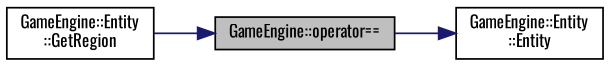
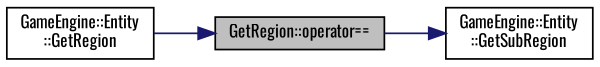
  digraph {
    fontname=Oswald
    rankdir=LR
    node [color=black fillcolor=white fontname=Oswald fontsize=10 shape=record style=filled]
    edge [color=midnightblue fontname=Oswald fontsize=10 labelfontname=Helvetica labelfontsize=10 style=solid]
-   n1 [fillcolor=grey75 fontcolor=black height=0.2 label="GameEngine::operator==" width=0.4]
-   n2 [height=0.2 label="GameEngine::Entity\l::Entity" width=0.4]
+   n1 [fillcolor=grey75 fontcolor=black height=0.2 label="GetRegion::operator==" width=0.4]
+   n2 [height=0.2 label="GameEngine::Entity\l::GetSubRegion" width=0.4]
    n3 [height=0.2 label="GameEngine::Entity\l::GetRegion" width=0.4]
    n1 -> n2
    n3 -> n1
  }
